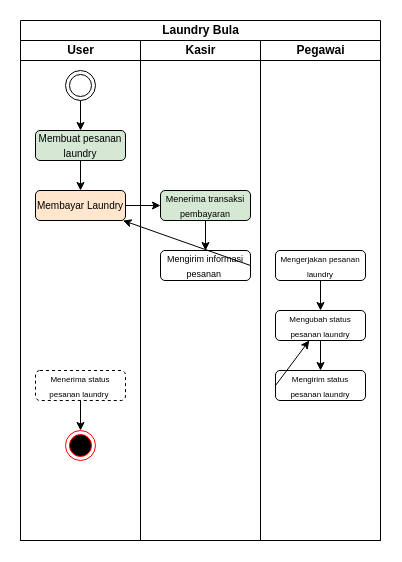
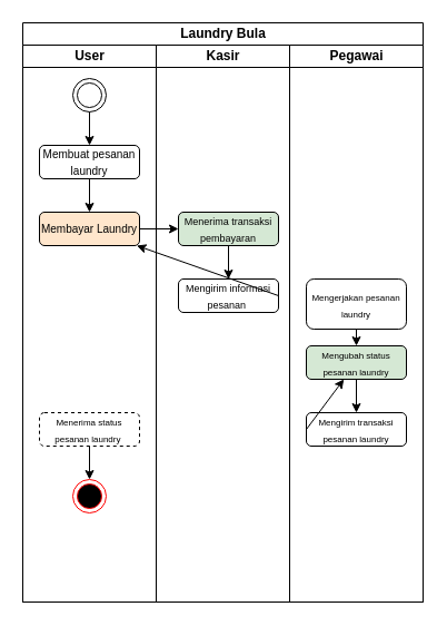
  <mxCell id="0" />
  <mxCell id="1" parent="0" />
  <mxCell id="2" value="Laundry Bula" style="swimlane;childLayout=stackLayout;resizeParent=1;resizeParentMax=0;startSize=20;html=1;" vertex="1" parent="1"><mxGeometry x="20" y="20" width="360" height="520" as="geometry"><mxRectangle x="250.0" y="80" width="60" height="30" as="alternateBounds" /></mxGeometry></mxCell>
  <mxCell id="3" value="User" style="swimlane;startSize=20;html=1;" vertex="1" parent="2"><mxGeometry y="20" width="120" height="500" as="geometry"><mxRectangle y="20" width="40" height="460" as="alternateBounds" /></mxGeometry></mxCell>
  <mxCell id="4" value="" style="ellipse;shape=doubleEllipse;html=1;dashed=0;whiteSpace=wrap;aspect=fixed;strokeColor=#000000;" vertex="1" parent="3"><mxGeometry x="45" y="30" width="30" height="30" as="geometry" /></mxCell>
- <mxCell id="5" value="&lt;span style=&quot;font-size: 10px;&quot;&gt;Membuat pesanan laundry&lt;/span&gt;" style="rounded=1;whiteSpace=wrap;html=1;fillColor=#d5e8d4;" vertex="1" parent="3"><mxGeometry x="15" y="90" width="90" height="30" as="geometry" /></mxCell>
+ <mxCell id="5" value="&lt;span style=&quot;font-size: 10px;&quot;&gt;Membuat pesanan laundry&lt;/span&gt;" style="rounded=1;whiteSpace=wrap;html=1;" vertex="1" parent="3"><mxGeometry x="15" y="90" width="90" height="30" as="geometry" /></mxCell>
  <mxCell id="6" value="&lt;font style=&quot;font-size: 10px;&quot;&gt;Membayar Laundry&lt;/font&gt;" style="rounded=1;whiteSpace=wrap;html=1;fillColor=#ffe6cc;" vertex="1" parent="3"><mxGeometry x="15.0" y="150" width="90" height="30" as="geometry" /></mxCell>
  <mxCell id="7" value="&lt;font style=&quot;font-size: 8px;&quot;&gt;Menerima status pesanan laundry&amp;nbsp;&lt;/font&gt;" style="rounded=1;whiteSpace=wrap;html=1;dashed=1;" vertex="1" parent="3"><mxGeometry x="15" y="330" width="90" height="30" as="geometry" /></mxCell>
  <mxCell id="8" value="" style="ellipse;html=1;shape=endState;fillColor=#000000;strokeColor=#ff0000;" vertex="1" parent="3"><mxGeometry x="45" y="390" width="30" height="30" as="geometry" /></mxCell>
  <mxCell id="9" value="Kasir" style="swimlane;startSize=20;html=1;" vertex="1" parent="2"><mxGeometry x="120" y="20" width="120" height="500" as="geometry" /></mxCell>
  <mxCell id="10" value="&lt;font style=&quot;font-size: 9px;&quot;&gt;Menerima transaksi pembayaran&lt;/font&gt;" style="rounded=1;whiteSpace=wrap;html=1;fillColor=#d5e8d4;" vertex="1" parent="9"><mxGeometry x="20.0" y="150" width="90" height="30" as="geometry" /></mxCell>
  <mxCell id="11" value="&lt;font style=&quot;font-size: 9px;&quot;&gt;Mengirim informasi pesanan&amp;nbsp;&lt;/font&gt;" style="rounded=1;whiteSpace=wrap;html=1;" vertex="1" parent="9"><mxGeometry x="20.0" y="210" width="90" height="30" as="geometry" /></mxCell>
  <mxCell id="12" value="Pegawai" style="swimlane;startSize=20;html=1;" vertex="1" parent="2"><mxGeometry x="240" y="20" width="120" height="500" as="geometry" /></mxCell>
- <mxCell id="13" value="&lt;font style=&quot;font-size: 8px;&quot;&gt;Mengerjakan pesanan laundry&lt;/font&gt;" style="rounded=1;whiteSpace=wrap;html=1;" vertex="1" parent="12"><mxGeometry x="15.0" y="210" width="90" height="30" as="geometry" /></mxCell>
- <mxCell id="14" value="&lt;font style=&quot;font-size: 8px;&quot;&gt;Mengubah status pesanan laundry&lt;/font&gt;" style="rounded=1;whiteSpace=wrap;html=1;" vertex="1" parent="12"><mxGeometry x="15.0" y="270" width="90" height="30" as="geometry" /></mxCell>
- <mxCell id="15" value="&lt;font style=&quot;font-size: 8px;&quot;&gt;Mengirim status pesanan laundry&lt;/font&gt;" style="rounded=1;whiteSpace=wrap;html=1;" vertex="1" parent="12"><mxGeometry x="15.0" y="330" width="90" height="30" as="geometry" /></mxCell>
+ <mxCell id="13" value="&lt;font style=&quot;font-size: 8px;&quot;&gt;Mengerjakan pesanan laundry&lt;/font&gt;" style="rounded=1;whiteSpace=wrap;html=1;" vertex="1" parent="12"><mxGeometry x="15.0" y="210" width="90" height="45" as="geometry" /></mxCell>
+ <mxCell id="14" value="&lt;font style=&quot;font-size: 8px;&quot;&gt;Mengubah status pesanan laundry&lt;/font&gt;" style="rounded=1;whiteSpace=wrap;html=1;fillColor=#d5e8d4;" vertex="1" parent="12"><mxGeometry x="15.0" y="270" width="90" height="30" as="geometry" /></mxCell>
+ <mxCell id="15" value="&lt;font style=&quot;font-size: 8px;&quot;&gt;Mengirim transaksi pesanan laundry&lt;/font&gt;" style="rounded=1;whiteSpace=wrap;html=1;" vertex="1" parent="12"><mxGeometry x="15.0" y="330" width="90" height="30" as="geometry" /></mxCell>
  <mxCell id="16" value="" style="endArrow=classic;html=1;rounded=0;exitX=1;exitY=0.5;exitDx=0;exitDy=0;" edge="1" parent="2" source="11" target="6"><mxGeometry width="50" height="50" relative="1" as="geometry"><mxPoint x="240.0" y="240" as="sourcePoint" /><mxPoint x="270.0" y="240" as="targetPoint" /></mxGeometry></mxCell>
  <mxCell id="17" value="" style="endArrow=classic;html=1;rounded=0;exitX=0;exitY=0.5;exitDx=0;exitDy=0;" edge="1" parent="2" source="15" target="14"><mxGeometry width="50" height="50" relative="1" as="geometry"><mxPoint x="210" y="340" as="sourcePoint" /><mxPoint x="210" y="370" as="targetPoint" /></mxGeometry></mxCell>
  <mxCell id="18" value="" style="endArrow=classic;html=1;rounded=0;exitX=0.5;exitY=1;exitDx=0;exitDy=0;" edge="1" parent="1" source="4"><mxGeometry width="50" height="50" relative="1" as="geometry"><mxPoint x="150" y="230" as="sourcePoint" /><mxPoint x="80" y="130" as="targetPoint" /></mxGeometry></mxCell>
  <mxCell id="19" value="" style="endArrow=classic;html=1;rounded=0;exitX=0.5;exitY=1;exitDx=0;exitDy=0;" edge="1" parent="1" source="5"><mxGeometry width="50" height="50" relative="1" as="geometry"><mxPoint x="90" y="200" as="sourcePoint" /><mxPoint x="80" y="190" as="targetPoint" /></mxGeometry></mxCell>
  <mxCell id="20" value="" style="endArrow=classic;html=1;rounded=0;exitX=1;exitY=0.5;exitDx=0;exitDy=0;" edge="1" parent="1" source="6"><mxGeometry width="50" height="50" relative="1" as="geometry"><mxPoint x="180" y="220" as="sourcePoint" /><mxPoint x="160" y="205" as="targetPoint" /></mxGeometry></mxCell>
  <mxCell id="21" value="" style="endArrow=classic;html=1;rounded=0;exitX=0.5;exitY=1;exitDx=0;exitDy=0;" edge="1" parent="1" source="10"><mxGeometry width="50" height="50" relative="1" as="geometry"><mxPoint x="200" y="240" as="sourcePoint" /><mxPoint x="205" y="250" as="targetPoint" /></mxGeometry></mxCell>
  <mxCell id="22" value="" style="endArrow=classic;html=1;rounded=0;exitX=0.5;exitY=1;exitDx=0;exitDy=0;" edge="1" parent="1" source="13"><mxGeometry width="50" height="50" relative="1" as="geometry"><mxPoint x="300" y="310" as="sourcePoint" /><mxPoint x="320" y="310" as="targetPoint" /></mxGeometry></mxCell>
  <mxCell id="23" value="" style="endArrow=classic;html=1;rounded=0;exitX=0.5;exitY=1;exitDx=0;exitDy=0;" edge="1" parent="1" source="14"><mxGeometry width="50" height="50" relative="1" as="geometry"><mxPoint x="320" y="350" as="sourcePoint" /><mxPoint x="320" y="370" as="targetPoint" /></mxGeometry></mxCell>
  <mxCell id="24" value="" style="endArrow=classic;html=1;rounded=0;exitX=0.5;exitY=1;exitDx=0;exitDy=0;" edge="1" parent="1" source="7"><mxGeometry width="50" height="50" relative="1" as="geometry"><mxPoint x="220" y="440" as="sourcePoint" /><mxPoint x="80" y="430" as="targetPoint" /></mxGeometry></mxCell>
